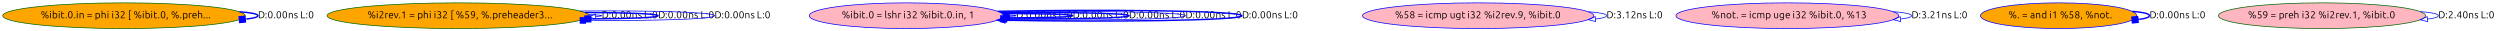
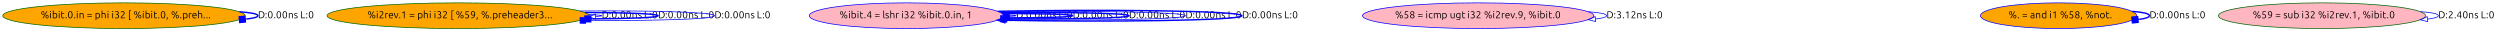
  digraph {
    fontname=Ubuntu
    node [color=blue fillcolor=lightpink fontname=Ubuntu style=filled]
    edge [arrowhead=onormal color=blue fontname=Ubuntu style=solid]
    n1 [color=darkgreen fillcolor=orange label="  %ibit.0.in = phi i32 [ %ibit.0, %.preh..."]
    n2 [color=darkgreen fillcolor=orange label="  %i2rev.1 = phi i32 [ %59, %.preheader3..."]
-   n3 [label="  %ibit.0 = lshr i32 %ibit.0.in, 1"]
+   n3 [label="%ibit.4 = lshr i32 %ibit.0.in, 1"]
    n4 [label="%58 = icmp ugt i32 %i2rev.9, %ibit.0"]
-   n5 [label="  %not. = icmp uge i32 %ibit.0, %13"]
    n6 [fillcolor=orange label="  %. = and i1 %58, %not."]
-   n7 [color=darkgreen label="%59 = preh i32 %i2rev.1, %ibit.0"]
+   n7 [color=darkgreen label="  %59 = sub i32 %i2rev.1, %ibit.0"]
    n1 -> n1 [arrowhead=box label="D:0.00ns L:0" style=bold]
    n2 -> n2 [label="D:0.00ns L:0"]
    n2 -> n2 [arrowhead=box label="D:0.00ns L:0" style=bold]
    n2 -> n2 [arrowhead=box label="D:0.00ns L:0"]
    n3 -> n3 [arrowhead=box label="D:0.00ns L:0"]
    n3 -> n3 [label="D:0.00ns L:0" style=bold]
    n3 -> n3 [arrowhead=box label="D:0.00ns L:0" style=bold]
    n3 -> n3 [label="D:0.00ns L:0"]
    n3 -> n3 [label="D:0.00ns L:0" style=bold]
    n4 -> n4 [label="D:3.12ns L:0"]
-   n5 -> n5 [label="D:3.21ns L:0"]
    n6 -> n6 [arrowhead=box label="D:0.00ns L:0" style=bold]
    n7 -> n7 [label="D:2.40ns L:0"]
  }
